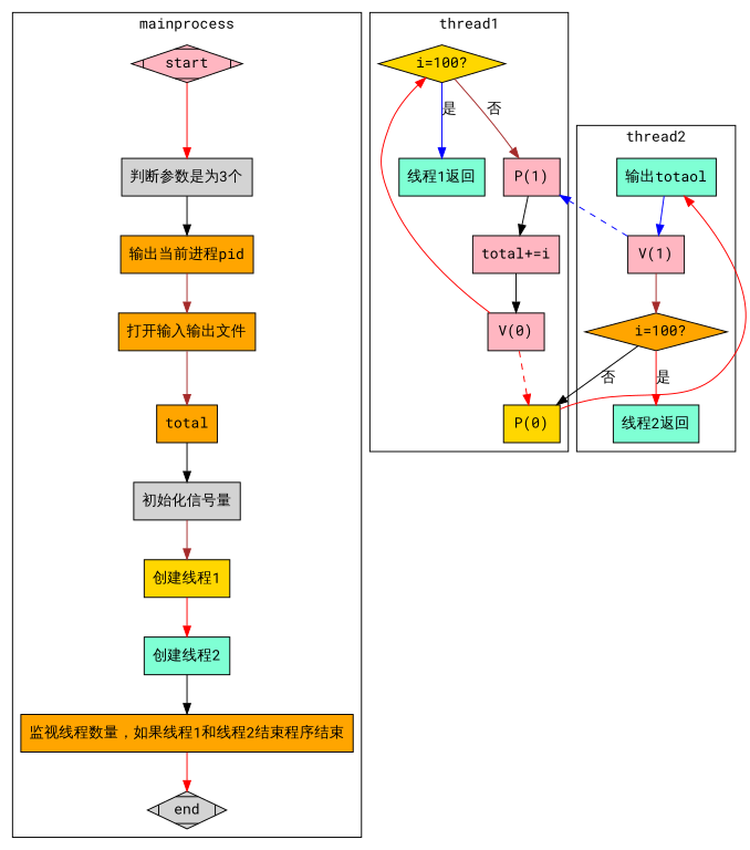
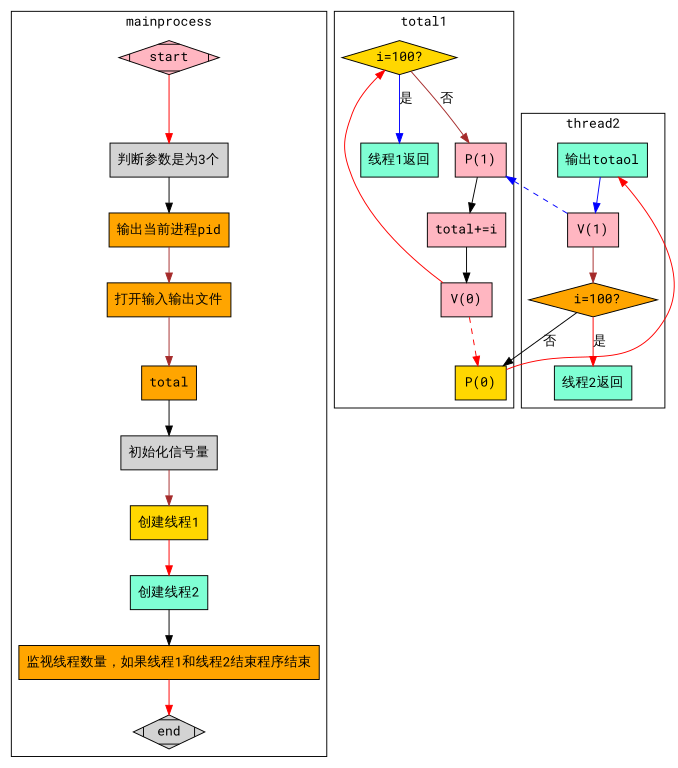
  digraph {
    fontname="Roboto Mono"
    node [fillcolor=lightpink fontname="Roboto Mono" shape=record style=filled]
    edge [color=red fontname="Roboto Mono"]
    start [shape=Mdiamond]
    "判断参数是为3个" [fillcolor=lightgrey]
    end [fillcolor=lightgrey shape=Mdiamond]
    "输出当前进程pid" [fillcolor=orange]
    "打开输入输出文件" [fillcolor=orange]
    n6 [fillcolor=orange label=total]
    "初始化信号量" [fillcolor=lightgrey]
    "创建线程1" [fillcolor=gold]
    "创建线程2" [fillcolor=aquamarine]
    "监视线程数量，如果线程1和线程2结束程序结束" [fillcolor=orange]
    "i=100?" [fillcolor=gold shape=diamond]
    "线程1返回" [fillcolor=aquamarine]
    "P(1)"
    "total+=i"
    "V(0)"
    "P(0)" [fillcolor=gold]
    "输出totaol" [fillcolor=aquamarine]
    " i=100?" [fillcolor=orange shape=diamond]
    "线程2返回" [fillcolor=aquamarine]
    "V(1)"
    subgraph cluster_1 {
      label=mainprocess
      start
      "判断参数是为3个"
      end
      "输出当前进程pid"
      "打开输入输出文件"
      n6
      "初始化信号量"
      "创建线程1"
      "创建线程2"
      "监视线程数量，如果线程1和线程2结束程序结束"
    }
    subgraph cluster_2 {
-     label=thread1
+     label=total1
      "i=100?"
      "线程1返回"
      "P(1)"
      "total+=i"
      "V(0)"
      "P(0)"
    }
    subgraph cluster_3 {
      label=thread2
      "输出totaol"
      " i=100?"
      "线程2返回"
      "V(1)"
    }
    start -> "判断参数是为3个"
    "判断参数是为3个" -> "输出当前进程pid" [color=black]
    "输出当前进程pid" -> "打开输入输出文件" [color=brown]
    "打开输入输出文件" -> n6 [color=brown]
    n6 -> "初始化信号量" [color=black]
    "初始化信号量" -> "创建线程1" [color=brown]
    "创建线程1" -> "创建线程2"
    "创建线程2" -> "监视线程数量，如果线程1和线程2结束程序结束" [color=black]
    "监视线程数量，如果线程1和线程2结束程序结束" -> end
    "i=100?" -> "线程1返回" [color=blue label="是"]
    "i=100?" -> "P(1)" [color=brown label="否"]
    "P(1)" -> "total+=i" [color=black]
    "total+=i" -> "V(0)" [color=black]
    "V(0)" -> "i=100?"
    "V(0)" -> "P(0)" [style=dashed]
    "P(0)" -> "输出totaol"
    "输出totaol" -> "V(1)" [color=blue]
    " i=100?" -> "P(0)" [color=black label="否"]
    " i=100?" -> "线程2返回" [label="是"]
    "V(1)" -> "P(1)" [color=blue style=dashed]
    "V(1)" -> " i=100?" [color=brown]
  }
